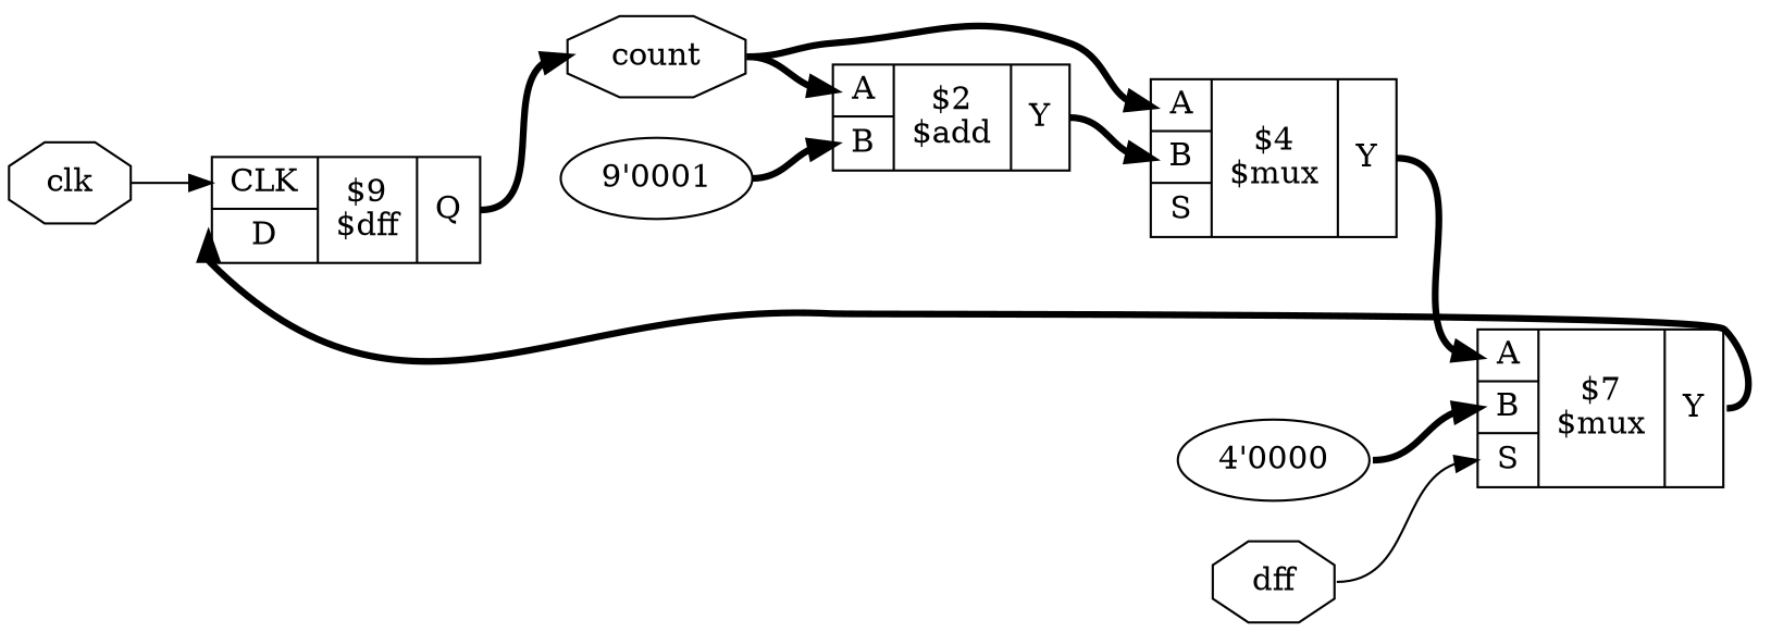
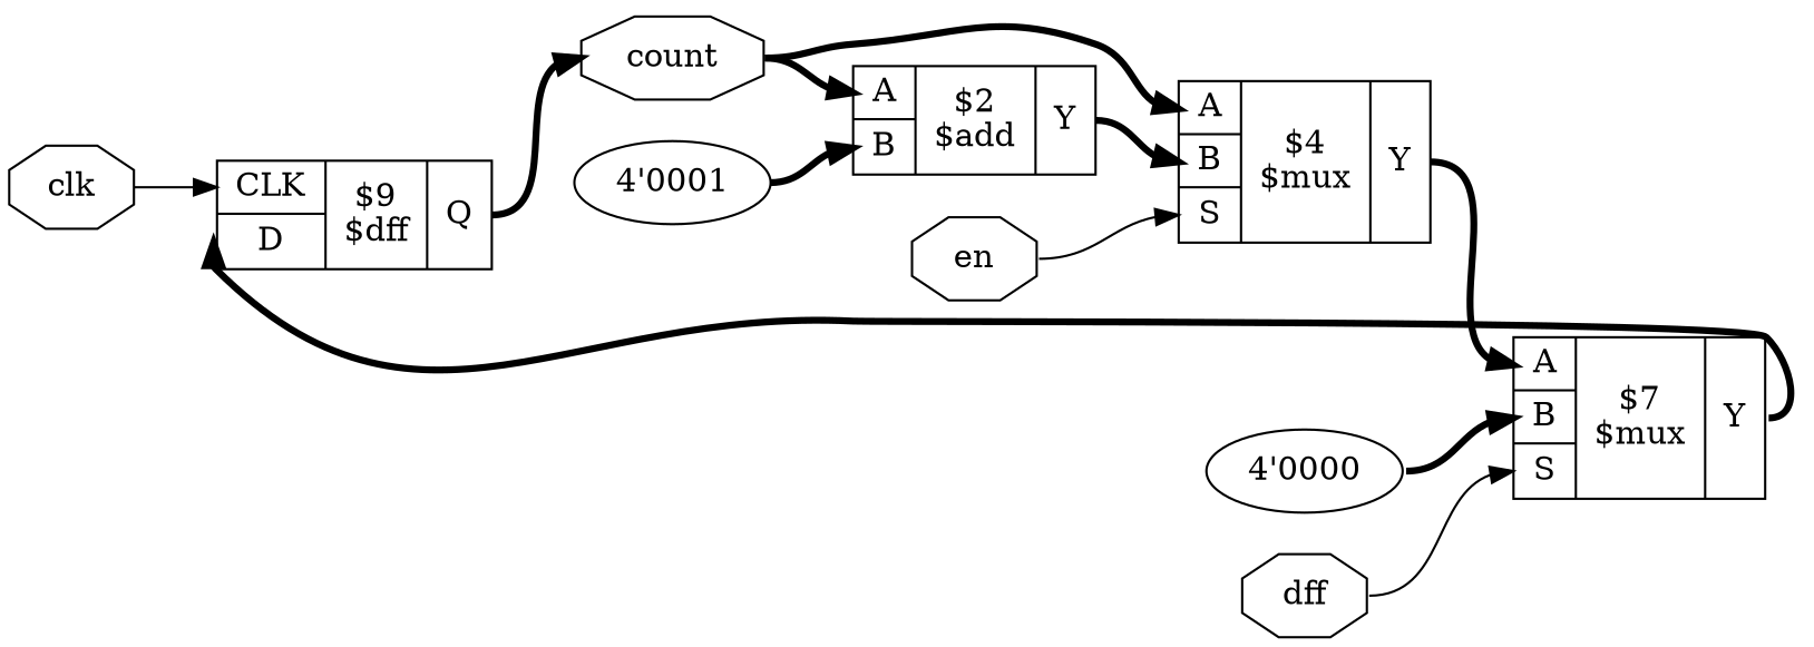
  digraph {
    rankdir=LR
    remincross=true
    node [shape=octagon]
    edge [color=black headport="p9:w" tailport=e style="setlinewidth(3)"]
    n1 [color=black fontcolor=black label=clk]
    n2 [label="{{<p13> CLK|<p14> D}|$9\n$dff|{<p15> Q}}" shape=record]
    n3 [color=black fontcolor=black label=count]
    n4 [label="{{<p9> A|<p10> B}|$2\n$add|{<p11> Y}}" shape=record]
    n5 [label="{{<p9> A|<p10> B|<p17> S}|$4\n$mux|{<p11> Y}}" shape=record]
    n6 [label="{{<p9> A|<p10> B|<p17> S}|$7\n$mux|{<p11> Y}}" shape=record]
+   n7 [color=black fontcolor=black label=en]
    n8 [color=black fontcolor=black label=dff]
-   n9 [label="9'0001" shape=""]
+   n9 [label="4'0001" shape=""]
    n10 [label="4'0000" shape=""]
    n1 -> n2 [headport="p13:w" style=""]
    n2 -> n3 [headport=w tailport="p15:e"]
    n3 -> n4
    n3 -> n5
    n4 -> n5 [headport="p10:w" tailport="p11:e"]
    n5 -> n6 [tailport="p11:e"]
    n6 -> n2 [headport="p14:w" tailport="p11:e"]
+   n7 -> n5 [headport="p17:w" style=""]
    n8 -> n6 [headport="p17:w" style=""]
    n9 -> n4 [headport="p10:w"]
    n10 -> n6 [headport="p10:w"]
  }
